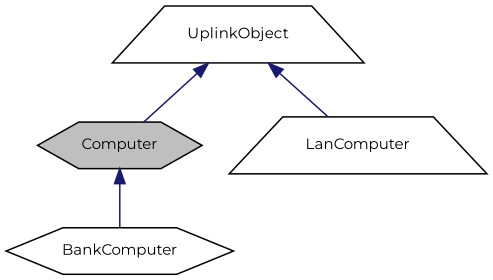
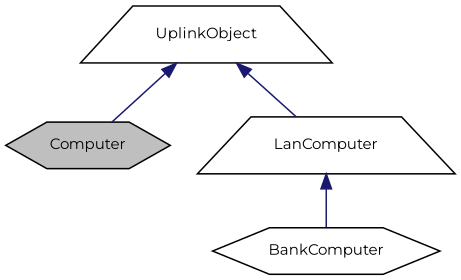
  digraph {
    fontname=Montserrat
    node [color=black fillcolor=white fontname=Montserrat fontsize=10 shape=hexagon style=filled]
    edge [color=midnightblue dir=back fontname=Montserrat fontsize=10 labelfontname=Helvetica labelfontsize=10 style=solid]
    n1 [fillcolor=grey75 fontcolor=black height=0.2 label=Computer width=0.4]
    n2 [height=0.2 label=BankComputer width=0.4]
    n3 [height=0.2 label=LanComputer shape=trapezium width=0.4]
    n4 [height=0.2 label=UplinkObject shape=trapezium width=0.4]
-   n1 -> n2
+   n3 -> n2
    n4 -> n1
    n4 -> n3
  }
